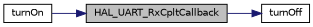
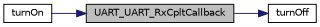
  digraph {
    rankdir=LR
    node [color=black fillcolor=white fontname=Helvetica fontsize=10 shape=record style=filled]
    edge [color=midnightblue fontname=Helvetica fontsize=10 labelfontname=Helvetica labelfontsize=10 style=solid]
-   n1 [fillcolor=grey75 fontcolor=black height=0.2 label=HAL_UART_RxCpltCallback width=0.4]
+   n1 [fillcolor=grey75 fontcolor=black height=0.2 label=UART_UART_RxCpltCallback width=0.4]
    n2 [height=0.2 label=turnOff width=0.4]
    n3 [height=0.2 label=turnOn width=0.4]
    n1 -> n2
    n3 -> n1
  }
